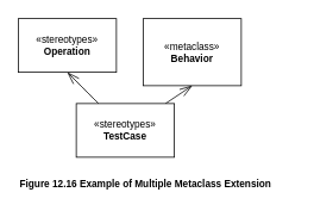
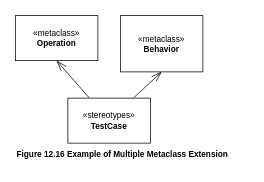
  <mxCell id="0" />
  <mxCell id="1" parent="0" />
- <mxCell id="2" value="«stereotypes»&lt;br&gt;&lt;b&gt;Operation&lt;/b&gt;" style="shape=rect;html=1;whiteSpace=wrap;align=center;fontFamily=Helvetica;fontSize=11;fontColor=default;" vertex="1" parent="1"><mxGeometry width="110" height="60" as="geometry" x="20" y="20" /></mxCell>
+ <mxCell id="2" value="«metaclass»&lt;br&gt;&lt;b&gt;Operation&lt;/b&gt;" style="shape=rect;html=1;whiteSpace=wrap;align=center;fontFamily=Helvetica;fontSize=11;fontColor=default;" vertex="1" parent="1"><mxGeometry width="110" height="60" as="geometry" x="20" y="20" /></mxCell>
  <mxCell id="3" value="«metaclass»&lt;br&gt;&lt;b&gt;Behavior&lt;/b&gt;" style="shape=rect;html=1;whiteSpace=wrap;align=center;fontFamily=Helvetica;fontSize=11;fontColor=default;" vertex="1" parent="1"><mxGeometry x="160" y="20" width="110" height="75" as="geometry" /></mxCell>
  <mxCell id="4" style="edgeStyle=none;shape=connector;rounded=0;orthogonalLoop=1;jettySize=auto;html=1;entryX=0.5;entryY=1;entryDx=0;entryDy=0;labelBackgroundColor=none;strokeColor=default;fontFamily=Helvetica;fontSize=11;fontColor=default;startArrow=none;startFill=0;endArrow=openThin;endFill=0;endSize=12;" edge="1" parent="1" source="6" target="2"><mxGeometry relative="1" as="geometry" /></mxCell>
  <mxCell id="5" style="edgeStyle=none;shape=connector;rounded=0;orthogonalLoop=1;jettySize=auto;html=1;entryX=0.5;entryY=1;entryDx=0;entryDy=0;labelBackgroundColor=none;strokeColor=default;fontFamily=Helvetica;fontSize=11;fontColor=default;startArrow=none;startFill=0;endArrow=openThin;endFill=0;endSize=12;" edge="1" parent="1" source="6" target="3"><mxGeometry relative="1" as="geometry" /></mxCell>
- <mxCell id="6" value="«stereotypes»&lt;br&gt;&lt;b&gt;TestCase&lt;/b&gt;" style="shape=rect;html=1;whiteSpace=wrap;align=center;fontFamily=Helvetica;fontSize=11;fontColor=default;" vertex="1" parent="1"><mxGeometry x="85" y="115" width="110" height="60" as="geometry" /></mxCell>
+ <mxCell id="6" value="«stereotypes»&lt;br&gt;&lt;b&gt;TestCase&lt;/b&gt;" style="shape=rect;html=1;whiteSpace=wrap;align=center;fontFamily=Helvetica;fontSize=11;fontColor=default;" vertex="1" parent="1"><mxGeometry x="90" y="130" width="110" height="60" as="geometry" /></mxCell>
  <mxCell id="7" value="&lt;b&gt;Figure 12.16 Example of Multiple Metaclass Extension&lt;/b&gt;" style="text;html=1;align=left;verticalAlign=middle;resizable=0;points=[];autosize=1;strokeColor=none;fillColor=none;fontSize=11;fontFamily=Helvetica;fontColor=default;" vertex="1" parent="1"><mxGeometry y="190" width="310" height="30" as="geometry" x="20" /></mxCell>
